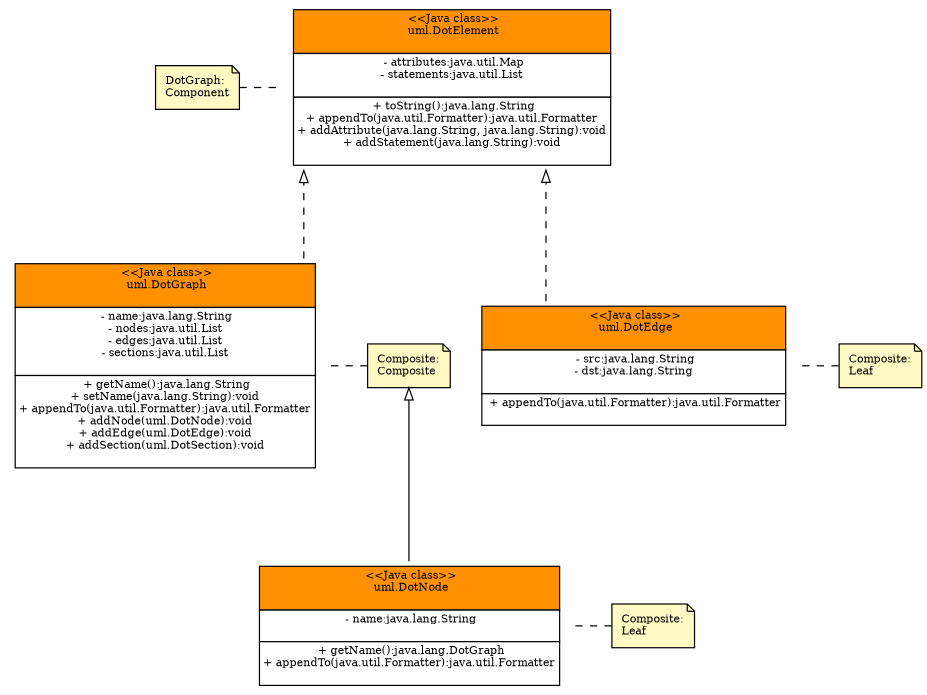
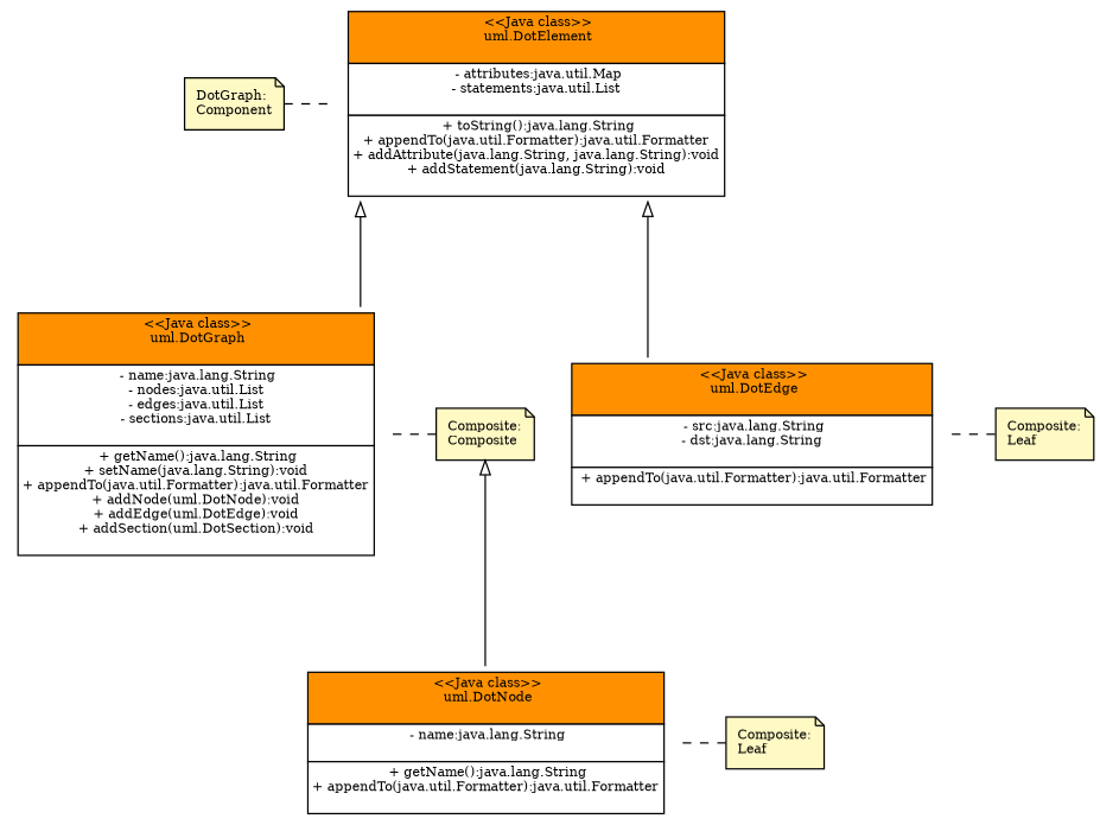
  digraph {
    rankdir=BT
    splines=ortho
    node [fontsize=9 shape=note]
    edge [arrowhead=none constraint=false fontsize=9 minlen=2 style=dashed]
    n1 [fillcolor="#FFF9C4" label="DotGraph:\lComponent\l" style=filled]
    n2 [label=<<table  border='0'  cellborder='1'  cellspacing='0'> <tr><td  bgcolor='#FF9100'> &lt;&lt;Java class&gt;&gt;<br/> uml.DotElement<br/>  </td> </tr> <tr><td  bgcolor='#FFFFFF'> - attributes:java.util.Map<br/>- statements:java.util.List<br/> </td> </tr> <tr><td  bgcolor='#FFFFFF'> + toString():java.lang.String<br/>+ appendTo(java.util.Formatter):java.util.Formatter<br/>+ addAttribute(java.lang.String, java.lang.String):void<br/>+ addStatement(java.lang.String):void<br/> </td> </tr> </table> > shape=plaintext]
    n3 [fillcolor="#FFF9C4" label="Composite:\lComposite\l" style=filled]
    n4 [label=<<table  border='0'  cellborder='1'  cellspacing='0'> <tr><td  bgcolor='#FF9100'> &lt;&lt;Java class&gt;&gt;<br/> uml.DotGraph<br/>  </td> </tr> <tr><td  bgcolor='#FFFFFF'> - name:java.lang.String<br/>- nodes:java.util.List<br/>- edges:java.util.List<br/>- sections:java.util.List<br/> </td> </tr> <tr><td  bgcolor='#FFFFFF'> + getName():java.lang.String<br/>+ setName(java.lang.String):void<br/>+ appendTo(java.util.Formatter):java.util.Formatter<br/>+ addNode(uml.DotNode):void<br/>+ addEdge(uml.DotEdge):void<br/>+ addSection(uml.DotSection):void<br/> </td> </tr> </table> > shape=plaintext]
    n5 [fillcolor="#FFF9C4" label="Composite:\lLeaf\l" style=filled]
    n6 [label=<<table  border='0'  cellborder='1'  cellspacing='0'> <tr><td  bgcolor='#FF9100'> &lt;&lt;Java class&gt;&gt;<br/> uml.DotEdge<br/>  </td> </tr> <tr><td  bgcolor='#FFFFFF'> - src:java.lang.String<br/>- dst:java.lang.String<br/> </td> </tr> <tr><td  bgcolor='#FFFFFF'> + appendTo(java.util.Formatter):java.util.Formatter<br/> </td> </tr> </table> > shape=plaintext]
    n7 [fillcolor="#FFF9C4" label="Composite:\lLeaf\l" style=filled]
-   n8 [label=<<table  border='0'  cellborder='1'  cellspacing='0'> <tr><td  bgcolor='#FF9100'> &lt;&lt;Java class&gt;&gt;<br/> uml.DotNode<br/>  </td> </tr> <tr><td  bgcolor='#FFFFFF'> - name:java.lang.String<br/> </td> </tr> <tr><td  bgcolor='#FFFFFF'> + getName():java.lang.DotGraph<br/>+ appendTo(java.util.Formatter):java.util.Formatter<br/> </td> </tr> </table> > shape=plaintext]
+   n8 [label=<<table  border='0'  cellborder='1'  cellspacing='0'> <tr><td  bgcolor='#FF9100'> &lt;&lt;Java class&gt;&gt;<br/> uml.DotNode<br/>  </td> </tr> <tr><td  bgcolor='#FFFFFF'> - name:java.lang.String<br/> </td> </tr> <tr><td  bgcolor='#FFFFFF'> + getName():java.lang.String<br/>+ appendTo(java.util.Formatter):java.util.Formatter<br/> </td> </tr> </table> > shape=plaintext]
    subgraph sub_1 {
      rank=same
      n1
      n2
    }
    subgraph sub_2 {
      rank=same
      n3
      n4
    }
    subgraph sub_3 {
      rank=same
      n5
      n6
    }
    subgraph sub_4 {
      rank=same
      n7
      n8
    }
    n1 -> n2
    n3 -> n4
-   n4 -> n2 [arrowhead=empty constraint=""]
+   n4 -> n2 [arrowhead=empty constraint="" style=""]
    n5 -> n6
-   n6 -> n2 [arrowhead=empty constraint=""]
+   n6 -> n2 [arrowhead=empty constraint="" style=""]
    n7 -> n8
    n8 -> n3 [arrowhead=empty constraint="" style=""]
  }
